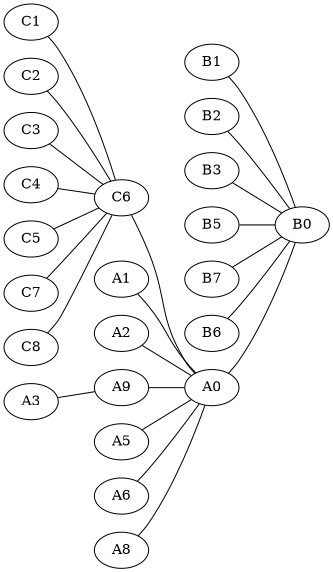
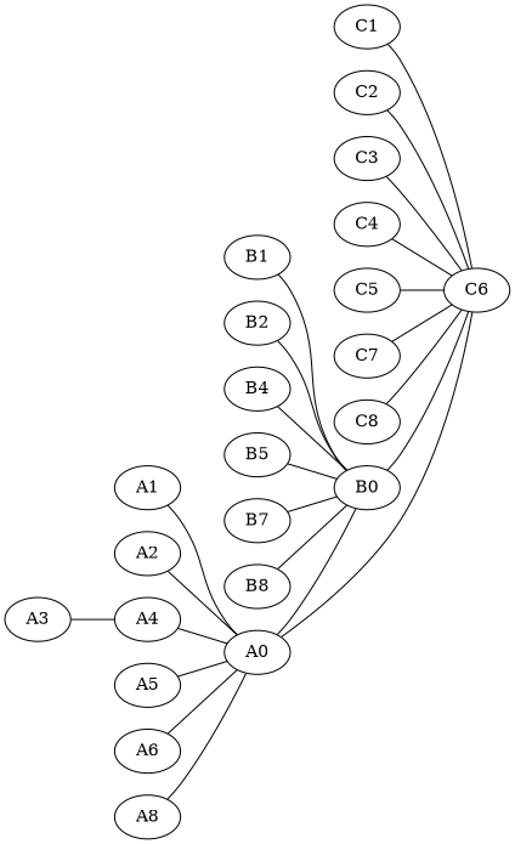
  graph {
    rankdir=LR
    A0
    B0
    n3 [label=C6]
    A1
    A2
    A3
-   A4 [label=A9]
+   A4
    A5
    n9 [label=A6]
    A8
    B1
    B2
-   B4 [label=B3]
+   B4
    B5
    B7
-   B8 [label=B6]
+   B8
    C1
    C2
    C3
    C4
    C5
    C7
    C8
    A0 -- B0
+   B0 -- n3
    n3 -- A0
    A1 -- A0
    A2 -- A0
    A3 -- A4
    A4 -- A0
    A5 -- A0
    n9 -- A0
    A8 -- A0
    B1 -- B0
    B2 -- B0
    B4 -- B0
    B5 -- B0
    B7 -- B0
    B8 -- B0
    C1 -- n3
    C2 -- n3
    C3 -- n3
    C4 -- n3
    C5 -- n3
    C7 -- n3
    C8 -- n3
  }
